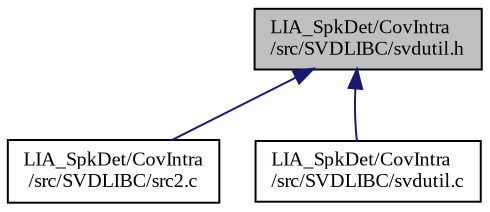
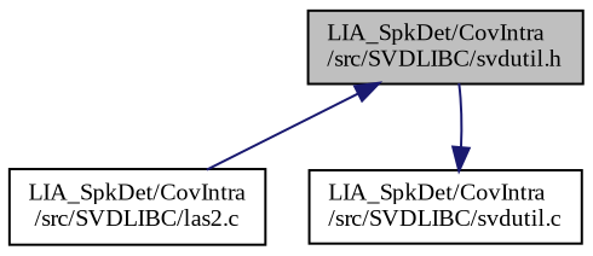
  digraph {
    fontname="Liberation Serif"
    node [color=black fillcolor=white fontname="Liberation Serif" fontsize=10 shape=record style=filled]
    edge [color=midnightblue dir=back fontname="Liberation Serif" fontsize=10 labelfontname=Helvetica labelfontsize=10 style=solid]
    n1 [fillcolor=grey75 fontcolor=black height=0.2 label="LIA_SpkDet/CovIntra\l/src/SVDLIBC/svdutil.h" width=0.4]
-   n2 [height=0.2 label="LIA_SpkDet/CovIntra\l/src/SVDLIBC/src2.c" width=0.4]
+   n2 [height=0.2 label="LIA_SpkDet/CovIntra\l/src/SVDLIBC/las2.c" width=0.4]
    n3 [height=0.2 label="LIA_SpkDet/CovIntra\l/src/SVDLIBC/svdutil.c" width=0.4]
    n1 -> n2
-   n1 -> n3
+   n3 -> n1
  }
